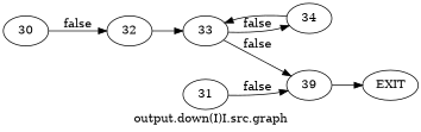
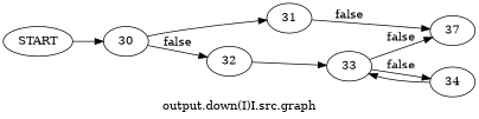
  digraph {
    label="output.down(I)I.src.graph"
    rankdir=LR
    n1 [label=30]
    n2 [label=31]
    n3 [label=32]
-   n4 [label=39]
+   n4 [label=37]
    n5 [label=33]
-   n6 [label=EXIT]
    n7 [label=34]
+   n8 [label=START]
+   n1 -> n2
    n1 -> n3 [label=false]
    n2 -> n4 [label=false]
    n3 -> n5
-   n4 -> n6
    n5 -> n4 [label=false]
    n5 -> n7 [label=false]
    n7 -> n5
+   n8 -> n1
  }
